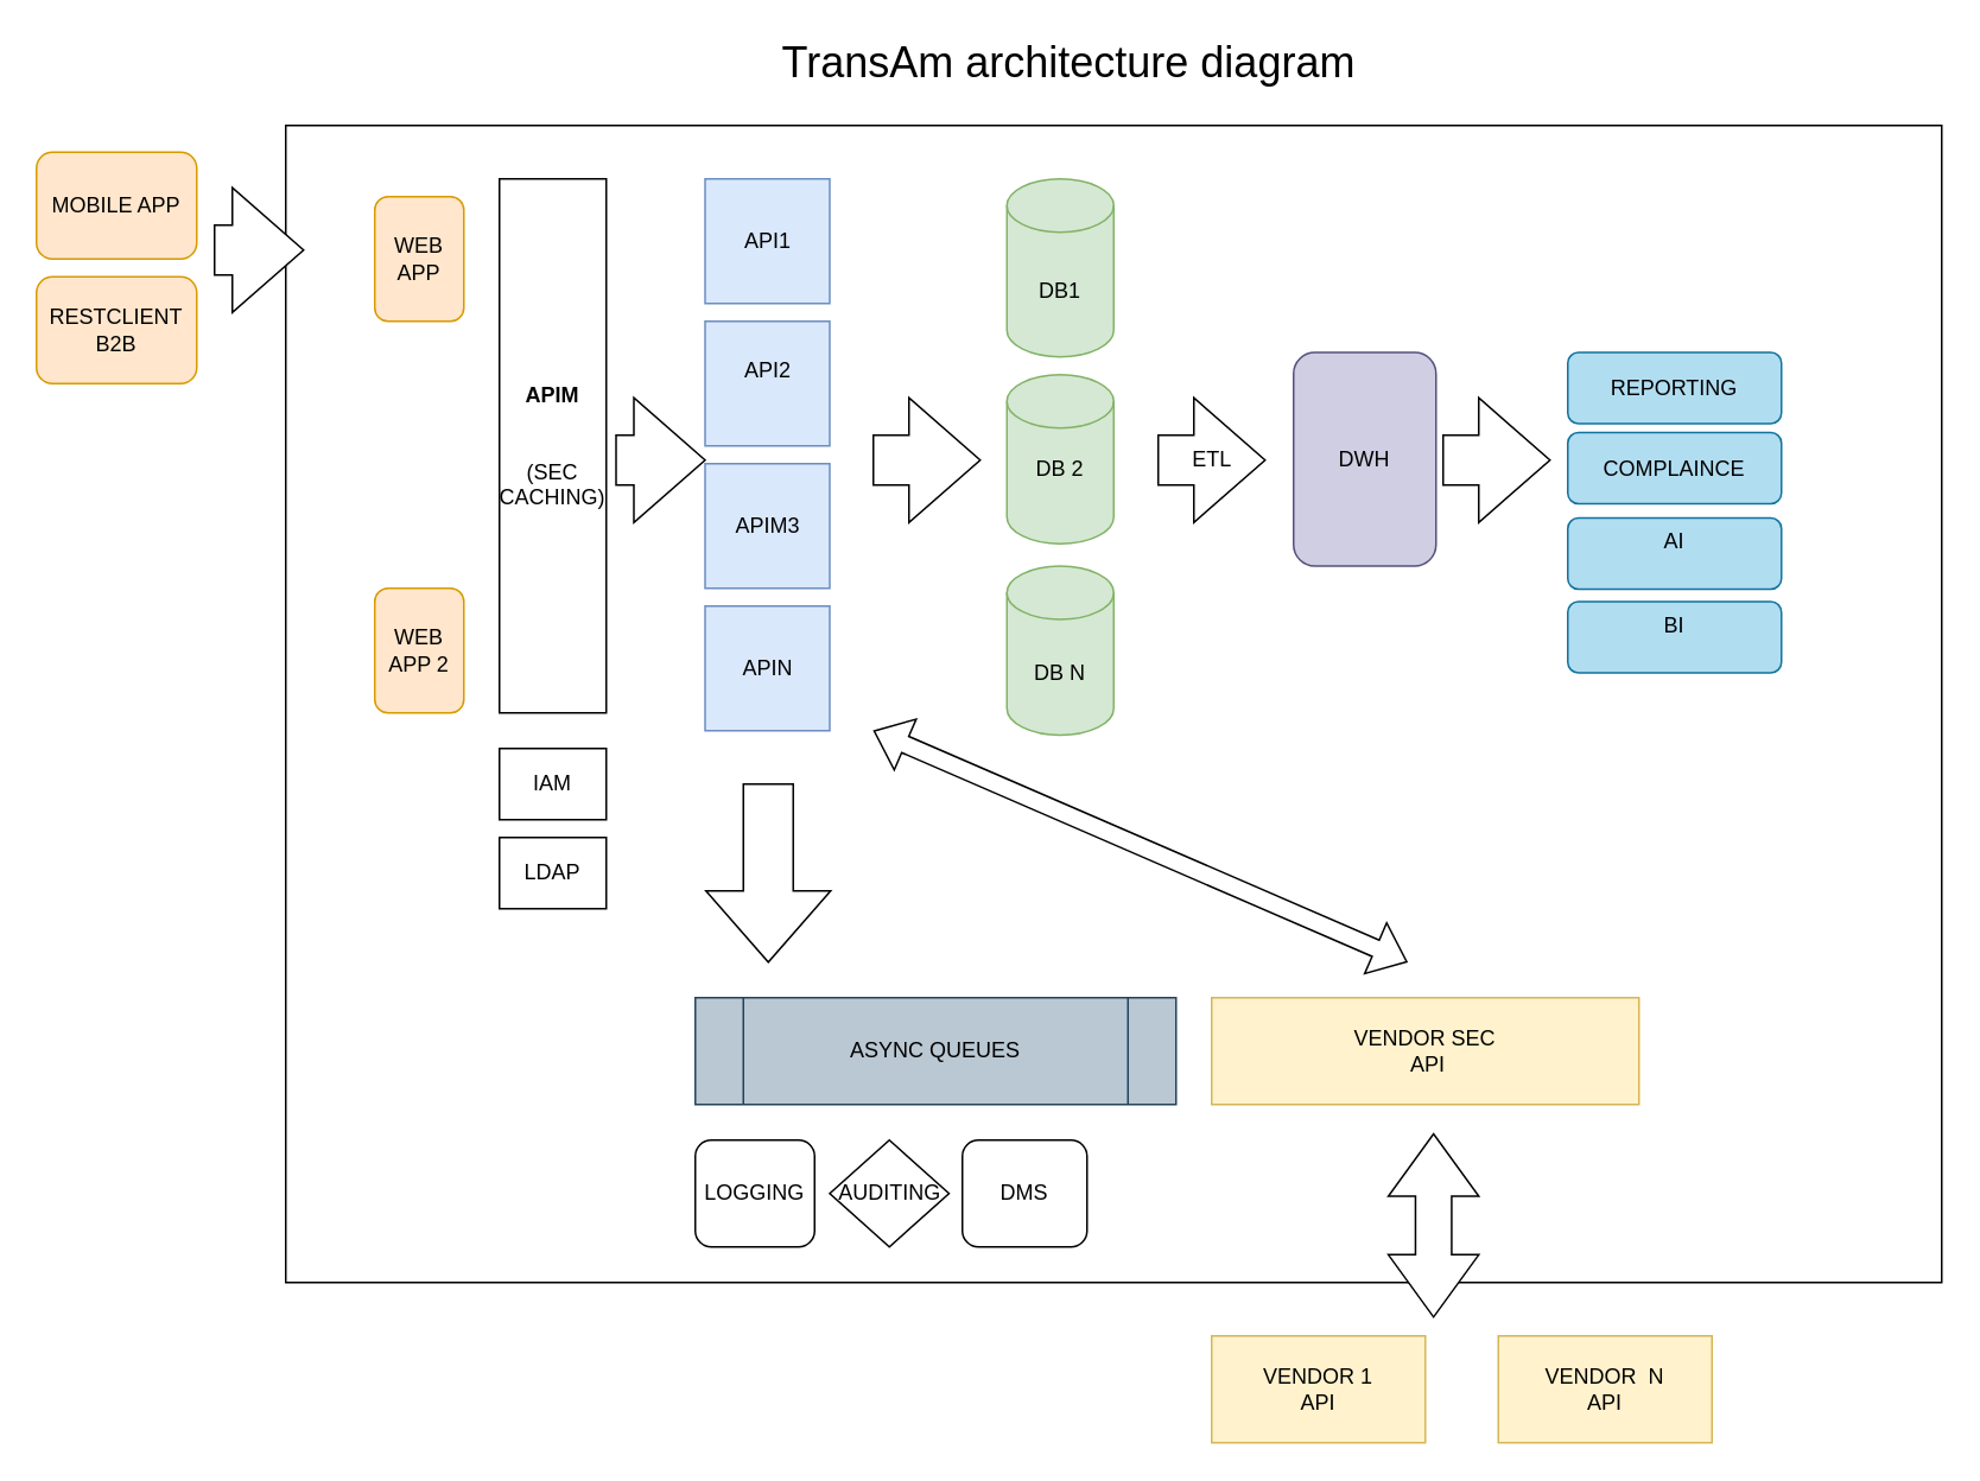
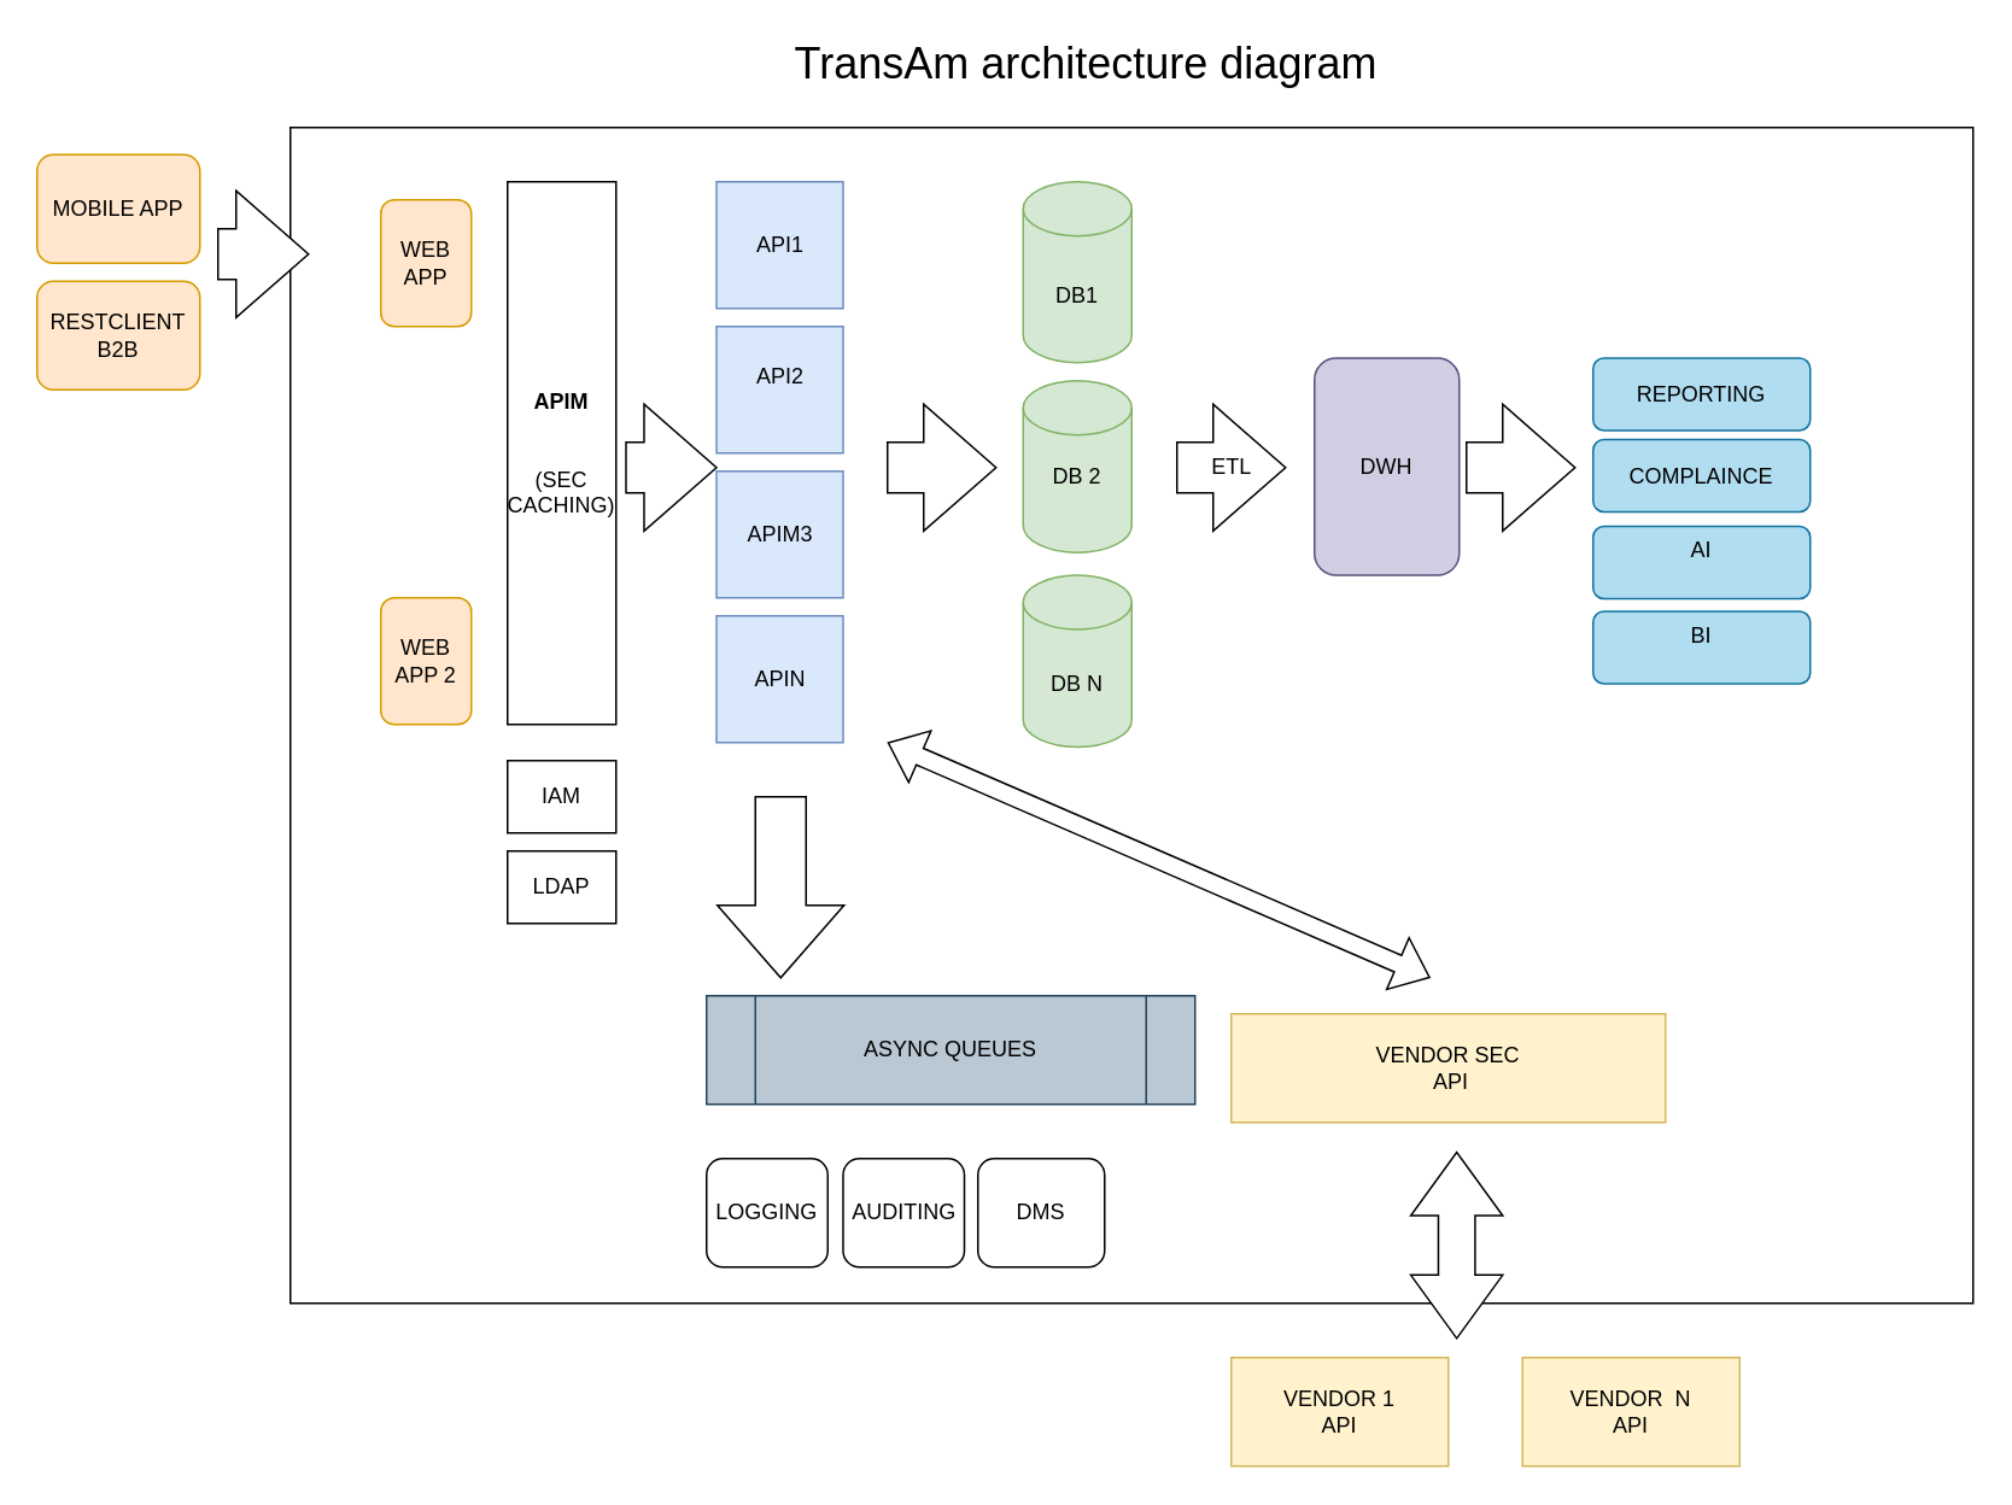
  <mxCell id="0" />
  <mxCell id="1" parent="0" />
  <mxCell id="2" value="" style="rounded=0;whiteSpace=wrap;html=1;" vertex="1" parent="1"><mxGeometry x="160" y="70" width="930" height="650" as="geometry" /></mxCell>
- <mxCell id="3" value="ASYNC QUEUES" style="shape=process;whiteSpace=wrap;html=1;backgroundOutline=1;fillColor=#bac8d3;strokeColor=#23445d;" vertex="1" parent="1"><mxGeometry x="390" y="560" width="270" height="60" as="geometry" /></mxCell>
- <mxCell id="4" value="AUDITING" style="rhombus;whiteSpace=wrap;html=1;" vertex="1" parent="1"><mxGeometry x="465.5" y="640" width="67" height="60" as="geometry" /></mxCell>
+ <mxCell id="3" value="ASYNC QUEUES" style="shape=process;whiteSpace=wrap;html=1;backgroundOutline=1;fillColor=#bac8d3;strokeColor=#23445d;" vertex="1" parent="1"><mxGeometry x="390" y="550" width="270" height="60" as="geometry" /></mxCell>
+ <mxCell id="4" value="AUDITING" style="rounded=1;whiteSpace=wrap;html=1;" vertex="1" parent="1"><mxGeometry x="465.5" y="640" width="67" height="60" as="geometry" /></mxCell>
  <mxCell id="5" value="DMS" style="rounded=1;whiteSpace=wrap;html=1;" vertex="1" parent="1"><mxGeometry x="540" y="640" width="70" height="60" as="geometry" /></mxCell>
  <mxCell id="6" value="API1" style="whiteSpace=wrap;html=1;aspect=fixed;fillColor=#dae8fc;strokeColor=#6c8ebf;" vertex="1" parent="1"><mxGeometry x="395.5" y="100" width="70" height="70" as="geometry" /></mxCell>
  <mxCell id="7" value="&lt;div&gt;API2&lt;/div&gt;&lt;div&gt;&lt;br&gt;&lt;/div&gt;" style="whiteSpace=wrap;html=1;aspect=fixed;fillColor=#dae8fc;strokeColor=#6c8ebf;" vertex="1" parent="1"><mxGeometry x="395.5" y="180" width="70" height="70" as="geometry" /></mxCell>
  <mxCell id="8" value="&lt;div&gt;APIM3&lt;/div&gt;" style="whiteSpace=wrap;html=1;aspect=fixed;fillColor=#dae8fc;strokeColor=#6c8ebf;" vertex="1" parent="1"><mxGeometry x="395.5" y="260" width="70" height="70" as="geometry" /></mxCell>
  <mxCell id="9" value="&lt;div&gt;VENDOR SEC&lt;/div&gt;&amp;nbsp;API" style="rounded=0;whiteSpace=wrap;html=1;fillColor=#fff2cc;strokeColor=#d6b656;" vertex="1" parent="1"><mxGeometry x="680" y="560" width="240" height="60" as="geometry" /></mxCell>
  <mxCell id="10" value="&lt;b&gt;APIM&lt;/b&gt;&lt;br&gt;&lt;br&gt;&lt;br&gt;(SEC&lt;br&gt;CACHING)" style="rounded=0;whiteSpace=wrap;html=1;" vertex="1" parent="1"><mxGeometry x="280" y="100" width="60" height="300" as="geometry" /></mxCell>
  <mxCell id="11" value="DB1" style="shape=cylinder3;whiteSpace=wrap;html=1;boundedLbl=1;backgroundOutline=1;size=15;fillColor=#d5e8d4;strokeColor=#82b366;" vertex="1" parent="1"><mxGeometry x="565" y="100" width="60" height="100" as="geometry" /></mxCell>
  <mxCell id="12" value="DB N" style="shape=cylinder3;whiteSpace=wrap;html=1;boundedLbl=1;backgroundOutline=1;size=15;fillColor=#d5e8d4;strokeColor=#82b366;" vertex="1" parent="1"><mxGeometry x="565" y="317.5" width="60" height="95" as="geometry" /></mxCell>
  <mxCell id="13" value="VENDOR 1&lt;br&gt;API" style="whiteSpace=wrap;html=1;fillColor=#fff2cc;strokeColor=#d6b656;" vertex="1" parent="1"><mxGeometry x="680" y="750" width="120" height="60" as="geometry" /></mxCell>
  <mxCell id="14" value="VENDOR&amp;nbsp; N&lt;br&gt;API" style="whiteSpace=wrap;html=1;fillColor=#fff2cc;strokeColor=#d6b656;" vertex="1" parent="1"><mxGeometry x="841" y="750" width="120" height="60" as="geometry" /></mxCell>
  <mxCell id="15" value="LOGGING" style="rounded=1;whiteSpace=wrap;html=1;" vertex="1" parent="1"><mxGeometry x="390" y="640" width="67" height="60" as="geometry" /></mxCell>
  <mxCell id="16" value="DWH" style="rounded=1;whiteSpace=wrap;html=1;fillColor=#d0cee2;strokeColor=#56517e;" vertex="1" parent="1"><mxGeometry x="726" y="197.5" width="80" height="120" as="geometry" /></mxCell>
  <mxCell id="17" value="IAM" style="rounded=0;whiteSpace=wrap;html=1;" vertex="1" parent="1"><mxGeometry x="280" y="420" width="60" height="40" as="geometry" /></mxCell>
  <mxCell id="18" value="LDAP" style="rounded=0;whiteSpace=wrap;html=1;" vertex="1" parent="1"><mxGeometry x="280" y="470" width="60" height="40" as="geometry" /></mxCell>
  <mxCell id="19" value="MOBILE APP" style="rounded=1;whiteSpace=wrap;html=1;fillColor=#ffe6cc;strokeColor=#d79b00;" vertex="1" parent="1"><mxGeometry x="20" y="85" width="90" height="60" as="geometry" /></mxCell>
  <mxCell id="20" value="WEB&lt;br&gt;&lt;div&gt;APP 2&lt;/div&gt;" style="rounded=1;whiteSpace=wrap;html=1;fillColor=#ffe6cc;strokeColor=#d79b00;" vertex="1" parent="1"><mxGeometry x="210" y="330" width="50" height="70" as="geometry" /></mxCell>
  <mxCell id="21" value="RESTCLIENT&lt;br&gt;B2B" style="rounded=1;whiteSpace=wrap;html=1;fillColor=#ffe6cc;strokeColor=#d79b00;" vertex="1" parent="1"><mxGeometry x="20" y="155" width="90" height="60" as="geometry" /></mxCell>
  <mxCell id="22" value="WEB&lt;br&gt;APP" style="rounded=1;whiteSpace=wrap;html=1;fillColor=#ffe6cc;strokeColor=#d79b00;" vertex="1" parent="1"><mxGeometry x="210" y="110" width="50" height="70" as="geometry" /></mxCell>
  <mxCell id="23" value="&lt;div&gt;APIN&lt;/div&gt;" style="whiteSpace=wrap;html=1;aspect=fixed;fillColor=#dae8fc;strokeColor=#6c8ebf;" vertex="1" parent="1"><mxGeometry x="395.5" y="340" width="70" height="70" as="geometry" /></mxCell>
  <mxCell id="24" value="&lt;div&gt;DB 2&lt;/div&gt;&lt;div&gt;&lt;br&gt;&lt;/div&gt;" style="shape=cylinder3;whiteSpace=wrap;html=1;boundedLbl=1;backgroundOutline=1;size=15;fillColor=#d5e8d4;strokeColor=#82b366;" vertex="1" parent="1"><mxGeometry x="565" y="210" width="60" height="95" as="geometry" /></mxCell>
  <mxCell id="25" value="ETL" style="html=1;shadow=0;dashed=0;align=center;verticalAlign=middle;shape=mxgraph.arrows2.arrow;dy=0.6;dx=40;notch=0;" vertex="1" parent="1"><mxGeometry x="650" y="223" width="60" height="70" as="geometry" /></mxCell>
  <mxCell id="26" value="REPORTING" style="rounded=1;whiteSpace=wrap;html=1;fillColor=#b1ddf0;strokeColor=#10739e;" vertex="1" parent="1"><mxGeometry x="880" y="197.5" width="120" height="40" as="geometry" /></mxCell>
  <mxCell id="27" value="COMPLAINCE" style="rounded=1;whiteSpace=wrap;html=1;fillColor=#b1ddf0;strokeColor=#10739e;" vertex="1" parent="1"><mxGeometry x="880" y="242.5" width="120" height="40" as="geometry" /></mxCell>
  <mxCell id="28" value="&lt;div&gt;AI&lt;/div&gt;&lt;div&gt;&lt;br&gt;&lt;/div&gt;" style="rounded=1;whiteSpace=wrap;html=1;fillColor=#b1ddf0;strokeColor=#10739e;" vertex="1" parent="1"><mxGeometry x="880" y="290.5" width="120" height="40" as="geometry" /></mxCell>
  <mxCell id="29" value="&lt;div&gt;BI&lt;/div&gt;&lt;div&gt;&lt;br&gt;&lt;/div&gt;" style="rounded=1;whiteSpace=wrap;html=1;fillColor=#b1ddf0;strokeColor=#10739e;" vertex="1" parent="1"><mxGeometry x="880" y="337.5" width="120" height="40" as="geometry" /></mxCell>
  <mxCell id="30" value="" style="html=1;shadow=0;dashed=0;align=center;verticalAlign=middle;shape=mxgraph.arrows2.arrow;dy=0.6;dx=40;notch=0;" vertex="1" parent="1"><mxGeometry x="810" y="223" width="60" height="70" as="geometry" /></mxCell>
  <mxCell id="31" value="&lt;div&gt;&lt;br&gt;&lt;/div&gt;&lt;div&gt;&lt;br&gt;&lt;/div&gt;" style="html=1;shadow=0;dashed=0;align=center;verticalAlign=middle;shape=mxgraph.arrows2.arrow;dy=0.6;dx=40;notch=0;" vertex="1" parent="1"><mxGeometry x="490" y="223" width="60" height="70" as="geometry" /></mxCell>
  <mxCell id="32" value="&lt;div&gt;&lt;br&gt;&lt;/div&gt;&lt;div&gt;&lt;br&gt;&lt;/div&gt;" style="html=1;shadow=0;dashed=0;align=center;verticalAlign=middle;shape=mxgraph.arrows2.arrow;dy=0.6;dx=40;notch=0;" vertex="1" parent="1"><mxGeometry x="345.5" y="223" width="50" height="70" as="geometry" /></mxCell>
  <mxCell id="33" value="&lt;div&gt;&lt;br&gt;&lt;/div&gt;&lt;div&gt;&lt;br&gt;&lt;/div&gt;" style="html=1;shadow=0;dashed=0;align=center;verticalAlign=middle;shape=mxgraph.arrows2.arrow;dy=0.6;dx=40;notch=0;" vertex="1" parent="1"><mxGeometry x="120" y="105" width="50" height="70" as="geometry" /></mxCell>
  <mxCell id="34" value="" style="html=1;shadow=0;dashed=0;align=center;verticalAlign=middle;shape=mxgraph.arrows2.arrow;dy=0.6;dx=40;direction=south;notch=0;" vertex="1" parent="1"><mxGeometry x="396" y="440" width="70" height="100" as="geometry" /></mxCell>
  <mxCell id="35" value="" style="shape=flexArrow;endArrow=classic;startArrow=classic;html=1;rounded=0;" edge="1" parent="1"><mxGeometry width="100" height="100" relative="1" as="geometry"><mxPoint x="490" y="410" as="sourcePoint" /><mxPoint x="790" y="540" as="targetPoint" /></mxGeometry></mxCell>
  <mxCell id="36" value="" style="html=1;shadow=0;dashed=0;align=center;verticalAlign=middle;shape=mxgraph.arrows2.twoWayArrow;dy=0.6;dx=35;rotation=90;" vertex="1" parent="1"><mxGeometry x="753.21" y="662.57" width="102.82" height="50.79" as="geometry" /></mxCell>
  <mxCell id="37" value="TransAm architecture diagram" style="text;html=1;align=center;verticalAlign=middle;whiteSpace=wrap;rounded=0;fontSize=24;" vertex="1" parent="1"><mxGeometry x="360" y="20" width="480" height="30" as="geometry" /></mxCell>
